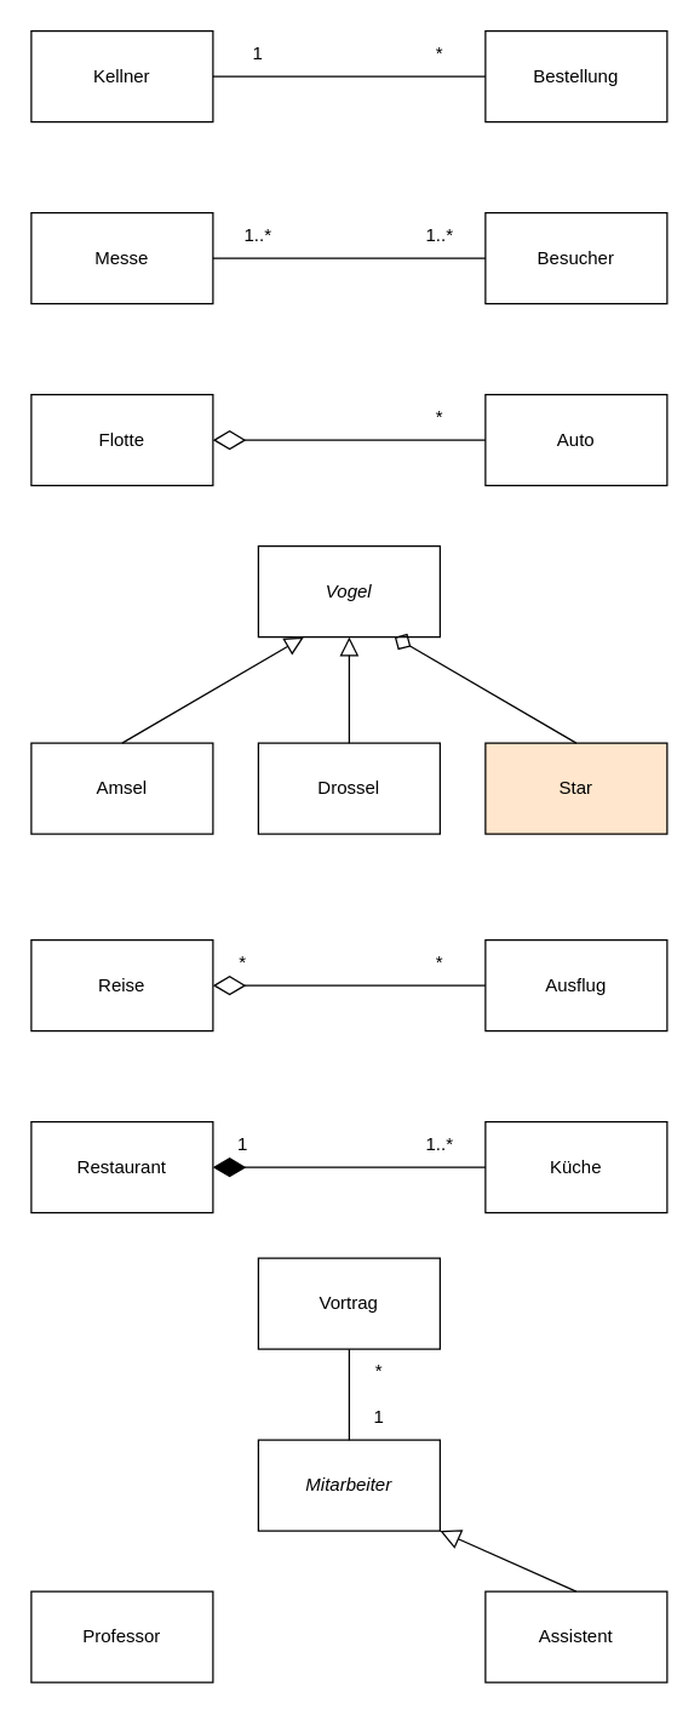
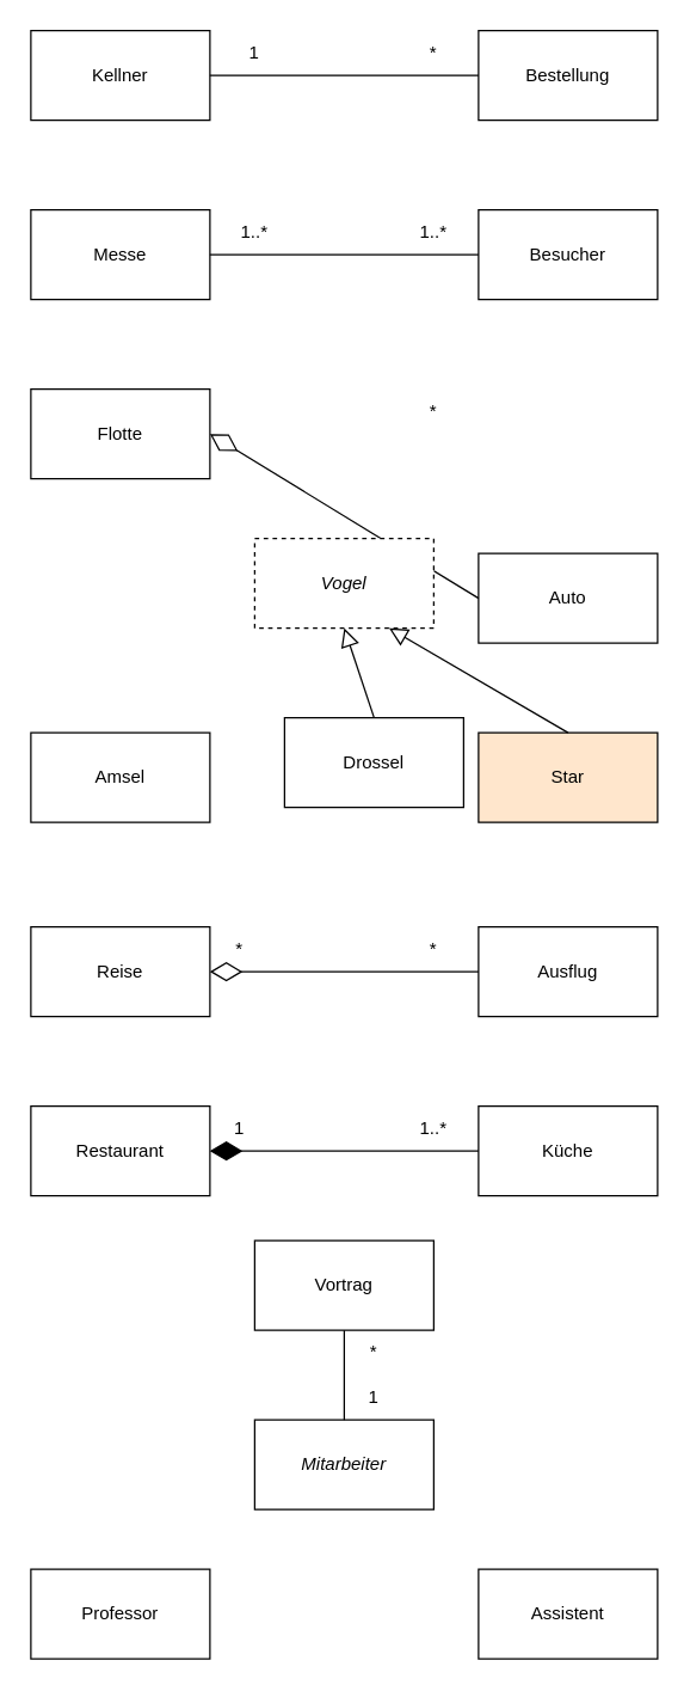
  <mxCell id="0" />
  <mxCell id="1" parent="0" />
  <mxCell id="2" value="Kellner" style="rounded=0;whiteSpace=wrap;html=1;" parent="1" vertex="1"><mxGeometry x="20" y="20" width="120" height="60" as="geometry" /></mxCell>
  <mxCell id="3" value="Bestellung" style="rounded=0;whiteSpace=wrap;html=1;" parent="1" vertex="1"><mxGeometry x="320" y="20" width="120" height="60" as="geometry" /></mxCell>
  <mxCell id="4" value="" style="endArrow=none;html=1;rounded=0;exitX=1;exitY=0.5;exitDx=0;exitDy=0;entryX=0;entryY=0.5;entryDx=0;entryDy=0;" parent="1" source="2" target="3" edge="1"><mxGeometry width="50" height="50" relative="1" as="geometry"><mxPoint x="350" y="240" as="sourcePoint" /><mxPoint x="400" y="190" as="targetPoint" /></mxGeometry></mxCell>
  <mxCell id="5" value="1" style="text;html=1;strokeColor=none;fillColor=none;align=center;verticalAlign=middle;whiteSpace=wrap;rounded=0;" parent="1" vertex="1"><mxGeometry x="140" y="20" width="60" height="30" as="geometry" /></mxCell>
  <mxCell id="6" value="*" style="text;html=1;strokeColor=none;fillColor=none;align=center;verticalAlign=middle;whiteSpace=wrap;rounded=0;" parent="1" vertex="1"><mxGeometry x="260" y="20" width="60" height="30" as="geometry" /></mxCell>
  <mxCell id="7" value="Messe" style="rounded=0;whiteSpace=wrap;html=1;" parent="1" vertex="1"><mxGeometry x="20" y="140" width="120" height="60" as="geometry" /></mxCell>
  <mxCell id="8" value="Besucher" style="rounded=0;whiteSpace=wrap;html=1;" parent="1" vertex="1"><mxGeometry x="320" y="140" width="120" height="60" as="geometry" /></mxCell>
  <mxCell id="9" value="" style="endArrow=none;html=1;rounded=0;exitX=1;exitY=0.5;exitDx=0;exitDy=0;entryX=0;entryY=0.5;entryDx=0;entryDy=0;" parent="1" source="7" target="8" edge="1"><mxGeometry width="50" height="50" relative="1" as="geometry"><mxPoint x="350" y="360" as="sourcePoint" /><mxPoint x="400" y="310" as="targetPoint" /></mxGeometry></mxCell>
  <mxCell id="10" value="1..*" style="text;html=1;strokeColor=none;fillColor=none;align=center;verticalAlign=middle;whiteSpace=wrap;rounded=0;" parent="1" vertex="1"><mxGeometry x="140" y="140" width="60" height="30" as="geometry" /></mxCell>
  <mxCell id="11" value="1..*" style="text;html=1;strokeColor=none;fillColor=none;align=center;verticalAlign=middle;whiteSpace=wrap;rounded=0;" parent="1" vertex="1"><mxGeometry x="260" y="140" width="60" height="30" as="geometry" /></mxCell>
  <mxCell id="12" value="Flotte" style="rounded=0;whiteSpace=wrap;html=1;" parent="1" vertex="1"><mxGeometry x="20" y="260" width="120" height="60" as="geometry" /></mxCell>
- <mxCell id="13" value="Auto" style="rounded=0;whiteSpace=wrap;html=1;" parent="1" vertex="1"><mxGeometry x="320" y="260" width="120" height="60" as="geometry" /></mxCell>
+ <mxCell id="13" value="Auto" style="rounded=0;whiteSpace=wrap;html=1;" parent="1" vertex="1"><mxGeometry x="320" y="370" width="120" height="60" as="geometry" /></mxCell>
  <mxCell id="14" value="*" style="text;html=1;strokeColor=none;fillColor=none;align=center;verticalAlign=middle;whiteSpace=wrap;rounded=0;" parent="1" vertex="1"><mxGeometry x="260" y="260" width="60" height="30" as="geometry" /></mxCell>
  <mxCell id="15" value="" style="endArrow=diamondThin;html=1;rounded=0;exitX=0;exitY=0.5;exitDx=0;exitDy=0;entryX=0;entryY=1;entryDx=0;entryDy=0;endFill=0;startArrow=none;startFill=0;strokeWidth=1;endSize=19;" parent="1" source="13" edge="1"><mxGeometry width="50" height="50" relative="1" as="geometry"><mxPoint x="180" y="190" as="sourcePoint" /><mxPoint x="140" y="290" as="targetPoint" /></mxGeometry></mxCell>
- <mxCell id="16" value="&lt;i&gt;Vogel&lt;/i&gt;" style="rounded=0;whiteSpace=wrap;html=1;" parent="1" vertex="1"><mxGeometry x="170" y="360" width="120" height="60" as="geometry" /></mxCell>
+ <mxCell id="16" value="&lt;i&gt;Vogel&lt;/i&gt;" style="rounded=0;whiteSpace=wrap;html=1;dashed=1;" parent="1" vertex="1"><mxGeometry x="170" y="360" width="120" height="60" as="geometry" /></mxCell>
  <mxCell id="17" value="Amsel" style="rounded=0;whiteSpace=wrap;html=1;" parent="1" vertex="1"><mxGeometry x="20" y="490" width="120" height="60" as="geometry" /></mxCell>
- <mxCell id="18" value="Drossel" style="rounded=0;whiteSpace=wrap;html=1;" parent="1" vertex="1"><mxGeometry x="170" y="490" width="120" height="60" as="geometry" /></mxCell>
+ <mxCell id="18" value="Drossel" style="rounded=0;whiteSpace=wrap;html=1;" parent="1" vertex="1"><mxGeometry x="190" y="480" width="120" height="60" as="geometry" /></mxCell>
  <mxCell id="19" value="Star" style="rounded=0;whiteSpace=wrap;html=1;fillColor=#ffe6cc;" parent="1" vertex="1"><mxGeometry x="320" y="490" width="120" height="60" as="geometry" /></mxCell>
- <mxCell id="20" value="" style="endArrow=block;html=1;rounded=0;exitX=0.5;exitY=0;exitDx=0;exitDy=0;entryX=0.25;entryY=1;entryDx=0;entryDy=0;endFill=0;endSize=10;" parent="1" source="17" target="16" edge="1"><mxGeometry width="50" height="50" relative="1" as="geometry"><mxPoint x="70" y="480" as="sourcePoint" /><mxPoint x="120" y="430" as="targetPoint" /></mxGeometry></mxCell>
  <mxCell id="21" value="" style="endArrow=block;html=1;rounded=0;exitX=0.5;exitY=0;exitDx=0;exitDy=0;entryX=0.5;entryY=1;entryDx=0;entryDy=0;endFill=0;endSize=10;" parent="1" source="18" target="16" edge="1"><mxGeometry width="50" height="50" relative="1" as="geometry"><mxPoint x="90" y="500" as="sourcePoint" /><mxPoint x="210" y="430" as="targetPoint" /></mxGeometry></mxCell>
- <mxCell id="22" value="" style="endArrow=diamond;html=1;rounded=0;exitX=0.5;exitY=0;exitDx=0;exitDy=0;entryX=0.75;entryY=1;entryDx=0;entryDy=0;endFill=0;endSize=10;" parent="1" source="19" target="16" edge="1"><mxGeometry width="50" height="50" relative="1" as="geometry"><mxPoint x="100" y="510" as="sourcePoint" /><mxPoint x="220" y="440" as="targetPoint" /></mxGeometry></mxCell>
+ <mxCell id="22" value="" style="endArrow=block;html=1;rounded=0;exitX=0.5;exitY=0;exitDx=0;exitDy=0;entryX=0.75;entryY=1;entryDx=0;entryDy=0;endFill=0;endSize=10;" parent="1" source="19" target="16" edge="1"><mxGeometry width="50" height="50" relative="1" as="geometry"><mxPoint x="100" y="510" as="sourcePoint" /><mxPoint x="220" y="440" as="targetPoint" /></mxGeometry></mxCell>
  <mxCell id="23" value="Reise" style="rounded=0;whiteSpace=wrap;html=1;" parent="1" vertex="1"><mxGeometry x="20" y="620" width="120" height="60" as="geometry" /></mxCell>
  <mxCell id="24" value="Ausflug" style="rounded=0;whiteSpace=wrap;html=1;" parent="1" vertex="1"><mxGeometry x="320" y="620" width="120" height="60" as="geometry" /></mxCell>
  <mxCell id="25" value="*" style="text;html=1;strokeColor=none;fillColor=none;align=center;verticalAlign=middle;whiteSpace=wrap;rounded=0;" parent="1" vertex="1"><mxGeometry x="260" y="620" width="60" height="30" as="geometry" /></mxCell>
  <mxCell id="26" value="" style="endArrow=diamondThin;html=1;rounded=0;exitX=0;exitY=0.5;exitDx=0;exitDy=0;entryX=0;entryY=1;entryDx=0;entryDy=0;endFill=0;startArrow=none;startFill=0;strokeWidth=1;endSize=19;" parent="1" source="24" edge="1"><mxGeometry width="50" height="50" relative="1" as="geometry"><mxPoint x="180" y="550" as="sourcePoint" /><mxPoint x="140" y="650" as="targetPoint" /></mxGeometry></mxCell>
  <mxCell id="27" value="*" style="text;html=1;strokeColor=none;fillColor=none;align=center;verticalAlign=middle;whiteSpace=wrap;rounded=0;" parent="1" vertex="1"><mxGeometry x="130" y="620" width="60" height="30" as="geometry" /></mxCell>
  <mxCell id="28" value="Restaurant" style="rounded=0;whiteSpace=wrap;html=1;" parent="1" vertex="1"><mxGeometry x="20" y="740" width="120" height="60" as="geometry" /></mxCell>
  <mxCell id="29" value="Küche" style="rounded=0;whiteSpace=wrap;html=1;" parent="1" vertex="1"><mxGeometry x="320" y="740" width="120" height="60" as="geometry" /></mxCell>
  <mxCell id="30" value="1..*" style="text;html=1;strokeColor=none;fillColor=none;align=center;verticalAlign=middle;whiteSpace=wrap;rounded=0;" parent="1" vertex="1"><mxGeometry x="260" y="740" width="60" height="30" as="geometry" /></mxCell>
  <mxCell id="31" value="" style="endArrow=diamondThin;html=1;rounded=0;exitX=0;exitY=0.5;exitDx=0;exitDy=0;entryX=0;entryY=1;entryDx=0;entryDy=0;endFill=1;startArrow=none;startFill=0;strokeWidth=1;endSize=19;" parent="1" source="29" edge="1"><mxGeometry width="50" height="50" relative="1" as="geometry"><mxPoint x="180" y="670" as="sourcePoint" /><mxPoint x="140" y="770" as="targetPoint" /></mxGeometry></mxCell>
  <mxCell id="32" value="1" style="text;html=1;strokeColor=none;fillColor=none;align=center;verticalAlign=middle;whiteSpace=wrap;rounded=0;" parent="1" vertex="1"><mxGeometry x="130" y="740" width="60" height="30" as="geometry" /></mxCell>
  <mxCell id="33" value="Vortrag" style="rounded=0;whiteSpace=wrap;html=1;" parent="1" vertex="1"><mxGeometry x="170" y="830" width="120" height="60" as="geometry" /></mxCell>
  <mxCell id="34" value="Professor" style="rounded=0;whiteSpace=wrap;html=1;" parent="1" vertex="1"><mxGeometry x="20" y="1050" width="120" height="60" as="geometry" /></mxCell>
  <mxCell id="35" value="Assistent" style="rounded=0;whiteSpace=wrap;html=1;" parent="1" vertex="1"><mxGeometry x="320" y="1050" width="120" height="60" as="geometry" /></mxCell>
  <mxCell id="36" value="&lt;i&gt;Mitarbeiter&lt;/i&gt;" style="rounded=0;whiteSpace=wrap;html=1;" parent="1" vertex="1"><mxGeometry x="170" y="950" width="120" height="60" as="geometry" /></mxCell>
- <mxCell id="37" value="" style="endArrow=block;html=1;rounded=0;entryX=1;entryY=1;entryDx=0;entryDy=0;exitX=0.5;exitY=0;exitDx=0;exitDy=0;endFill=0;endSize=11;" parent="1" source="35" target="36" edge="1"><mxGeometry width="50" height="50" relative="1" as="geometry"><mxPoint x="90" y="1060" as="sourcePoint" /><mxPoint x="180" y="1020" as="targetPoint" /></mxGeometry></mxCell>
  <mxCell id="38" value="" style="endArrow=none;html=1;rounded=0;entryX=0.5;entryY=1;entryDx=0;entryDy=0;exitX=0.5;exitY=0;exitDx=0;exitDy=0;" parent="1" source="36" target="33" edge="1"><mxGeometry width="50" height="50" relative="1" as="geometry"><mxPoint x="60" y="960" as="sourcePoint" /><mxPoint x="110" y="910" as="targetPoint" /></mxGeometry></mxCell>
  <mxCell id="39" value="*" style="text;html=1;strokeColor=none;fillColor=none;align=center;verticalAlign=middle;whiteSpace=wrap;rounded=0;" parent="1" vertex="1"><mxGeometry x="220" y="890" width="60" height="30" as="geometry" /></mxCell>
  <mxCell id="40" value="1" style="text;html=1;strokeColor=none;fillColor=none;align=center;verticalAlign=middle;whiteSpace=wrap;rounded=0;" parent="1" vertex="1"><mxGeometry x="220" y="920" width="60" height="30" as="geometry" /></mxCell>
